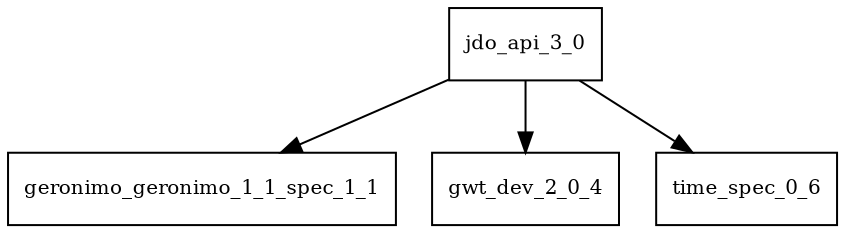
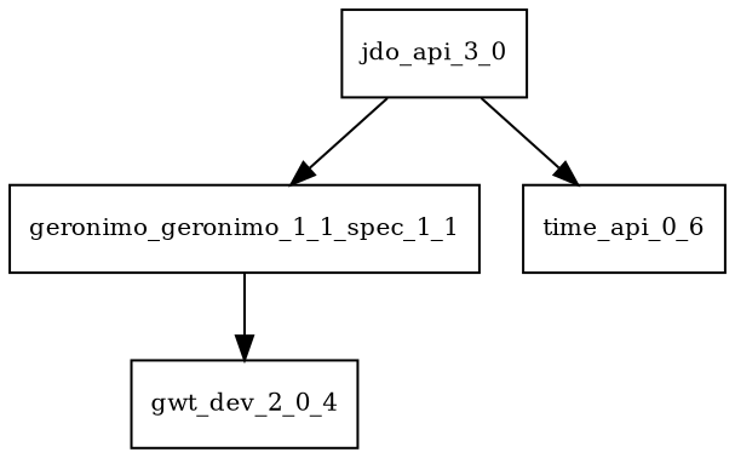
  digraph {
    node [fontsize=10.0 shape=box]
    n1 [label=geronimo_geronimo_1_1_spec_1_1]
    jdo_api_3_0
    gwt_dev_2_0_4
-   time_api_0_6 [label=time_spec_0_6]
+   time_api_0_6
    jdo_api_3_0 -> n1
-   jdo_api_3_0 -> gwt_dev_2_0_4
+   n1 -> gwt_dev_2_0_4
    jdo_api_3_0 -> time_api_0_6
  }
